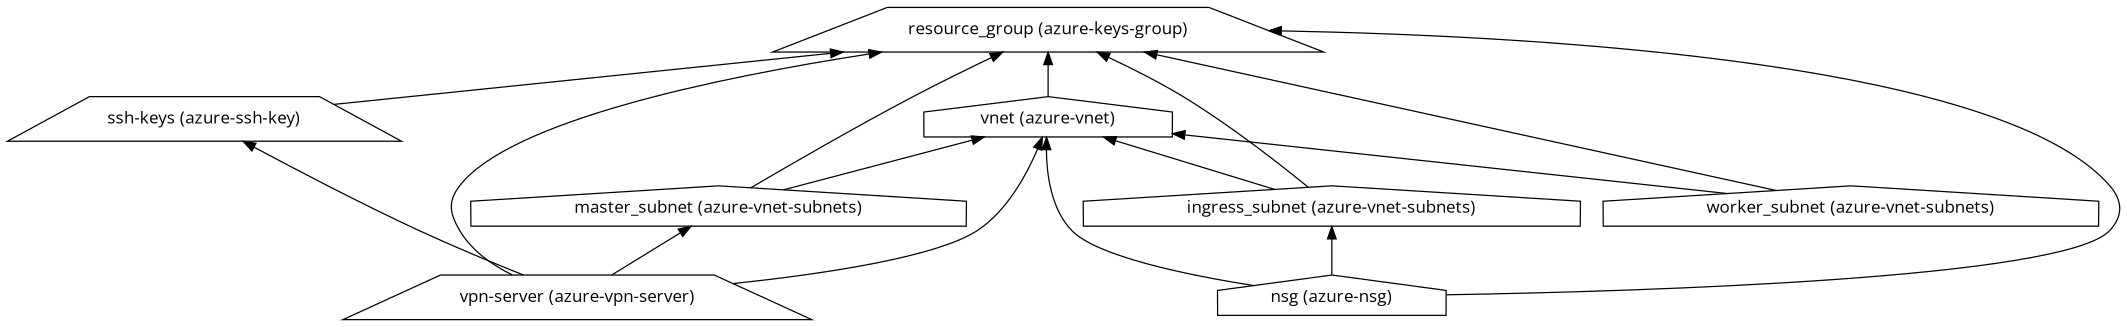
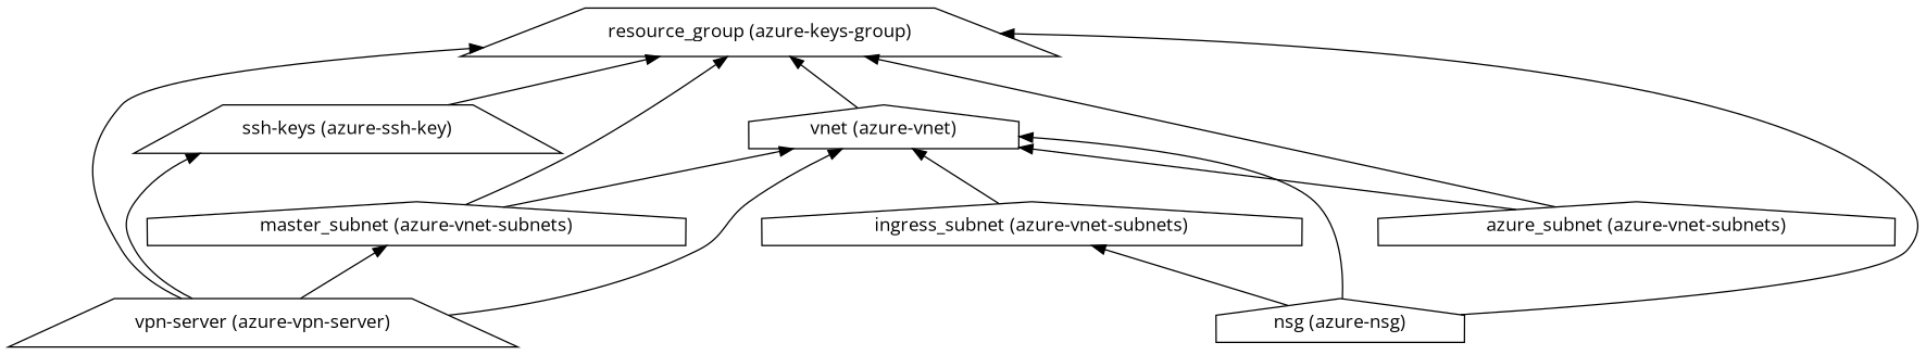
  digraph {
    fontname="Open Sans"
    rankdir=BT
    node [fontname="Open Sans" shape=house]
    edge [fontname="Open Sans"]
    n1 [label="resource_group (azure-keys-group)" shape=trapezium]
    "vnet (azure-vnet)"
    "master_subnet (azure-vnet-subnets)"
-   "worker_subnet (azure-vnet-subnets)"
+   "worker_subnet (azure-vnet-subnets)" [label="azure_subnet (azure-vnet-subnets)"]
    "ingress_subnet (azure-vnet-subnets)"
    "nsg (azure-nsg)"
    "ssh-keys (azure-ssh-key)" [shape=trapezium]
    "vpn-server (azure-vpn-server)" [shape=trapezium]
    "vnet (azure-vnet)" -> n1
    "master_subnet (azure-vnet-subnets)" -> n1
    "master_subnet (azure-vnet-subnets)" -> "vnet (azure-vnet)"
    "worker_subnet (azure-vnet-subnets)" -> n1
    "worker_subnet (azure-vnet-subnets)" -> "vnet (azure-vnet)"
-   "ingress_subnet (azure-vnet-subnets)" -> n1
    "ingress_subnet (azure-vnet-subnets)" -> "vnet (azure-vnet)"
    "nsg (azure-nsg)" -> n1
    "nsg (azure-nsg)" -> "vnet (azure-vnet)"
    "nsg (azure-nsg)" -> "ingress_subnet (azure-vnet-subnets)"
    "ssh-keys (azure-ssh-key)" -> n1
    "vpn-server (azure-vpn-server)" -> n1
    "vpn-server (azure-vpn-server)" -> "vnet (azure-vnet)"
    "vpn-server (azure-vpn-server)" -> "master_subnet (azure-vnet-subnets)"
    "vpn-server (azure-vpn-server)" -> "ssh-keys (azure-ssh-key)"
  }
